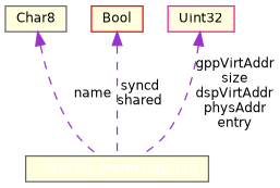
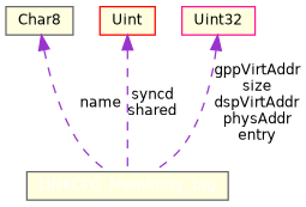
  digraph {
    node [color=gray40 fillcolor=lightyellow fontname=Helvetica fontsize=10 shape=record style=filled]
    edge [color=darkorchid3 dir=back fontname=Helvetica fontsize=10 labelfontname=Helvetica labelfontsize=10 style=dashed]
    n1 [fontcolor=white height=0.2 label=LINKCFG_MemEntry_tag width=0.4]
    n2 [height=0.2 label=Char8 width=0.4]
-   n3 [color=red height=0.2 label=Bool width=0.4]
+   n3 [color=red height=0.2 label=Uint width=0.4]
    n4 [color=deeppink height=0.2 label=Uint32 width=0.4]
    n2 -> n1 [label=name]
    n3 -> n1 [label="syncd\nshared"]
    n4 -> n1 [label="gppVirtAddr\nsize\ndspVirtAddr\nphysAddr\nentry"]
  }
